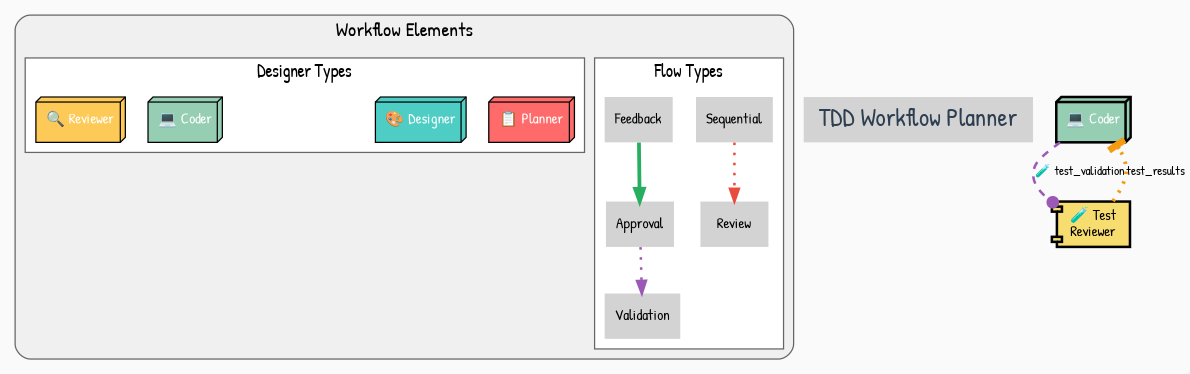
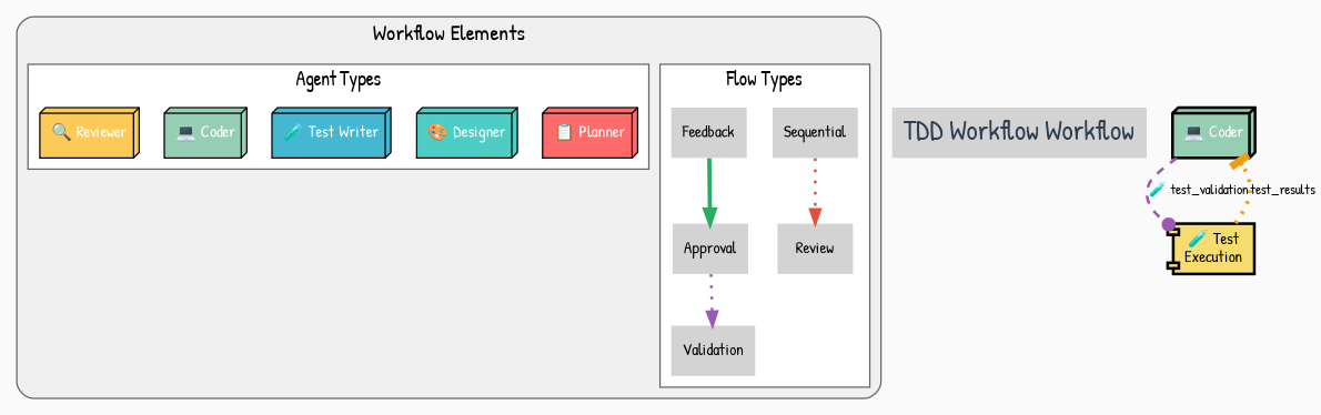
  digraph {
    bgcolor="#FAFAFA"
    fontname="Patrick Hand"
    rankdir=TB
    node [fontname="Patrick Hand" fontsize=12 shape=plaintext style=filled fontcolor=white]
    edge [color="#9B59B6" fontname="Patrick Hand" fontsize=10 penwidth=2 style=dotted]
    n1 [label=Sequential fontcolor=""]
    n2 [label=Review fontcolor=""]
    n3 [label=Feedback fontcolor=""]
    n4 [label=Approval fontcolor=""]
    n5 [label=Validation fontcolor=""]
    n6 [fillcolor="#FF6B6B" label="📋 Planner" shape=box3d]
    n7 [fillcolor="#4ECDC4" label="🎨 Designer" shape=box3d]
+   n8 [fillcolor="#45B7D1" label="🧪 Test Writer" shape=box3d]
    n9 [fillcolor="#96CEB4" label="💻 Coder" shape=box3d]
    n10 [fillcolor="#FECA57" label="🔍 Reviewer" shape=box3d]
-   n11 [fontcolor="#2C3E50" fontsize=20 label="TDD Workflow Planner"]
+   n11 [fontcolor="#2C3E50" fontsize=20 label="TDD Workflow Workflow"]
    n12 [fillcolor="#96CEB4" label="💻 Coder" penwidth=2 shape=box3d]
-   n13 [fillcolor="#F7DC6F" fontcolor=black label="🧪 Test\nReviewer" penwidth=2 shape=component]
+   n13 [fillcolor="#F7DC6F" fontcolor=black label="🧪 Test\nExecution" penwidth=2 shape=component]
    subgraph cluster_1 {
      color="#666666"
      fillcolor="#F0F0F0"
      fontsize=16
      label="Workflow Elements"
      style="filled,rounded"
      subgraph cluster_2 {
        color="#666666"
        fillcolor=white
        fontsize=14
        label="Flow Types"
        style=filled
        n1
        n2
        n3
        n4
        n5
      }
      subgraph cluster_3 {
        color="#666666"
        fillcolor=white
        fontsize=14
-       label="Designer Types"
+       label="Agent Types"
        style=filled
        n6
        n7
+       n8
        n9
        n10
      }
    }
    n1 -> n2 [color="#E74C3C"]
    n3 -> n4 [color="#27AE60" penwidth=3 style=bold]
    n4 -> n5
    n12 -> n13 [arrowhead=dot arrowsize=1 label="🧪 test_validation" style=dashed]
    n13 -> n12 [arrowhead=tee arrowsize=1.2 color="#F39C12" label=test_results penwidth=3]
  }
